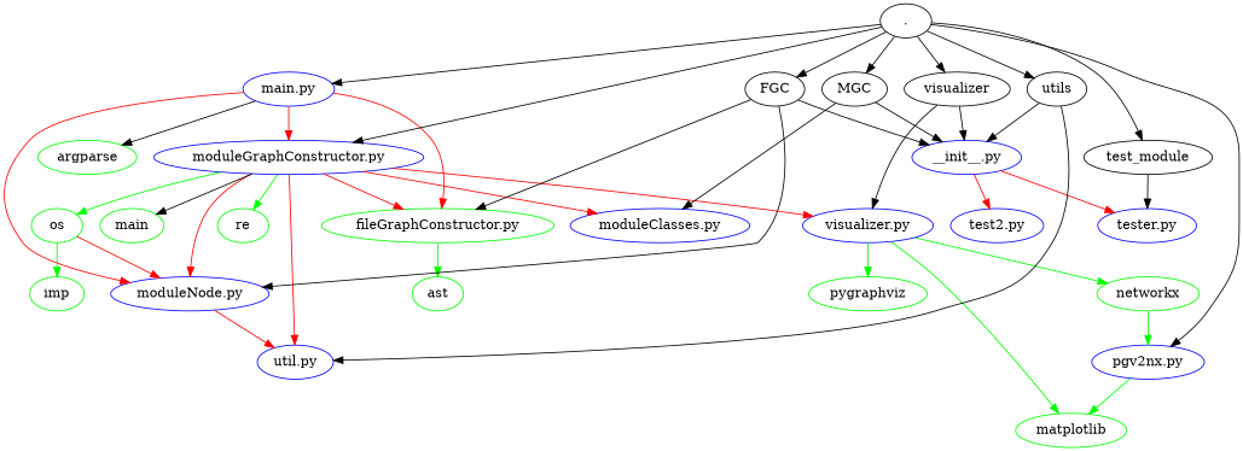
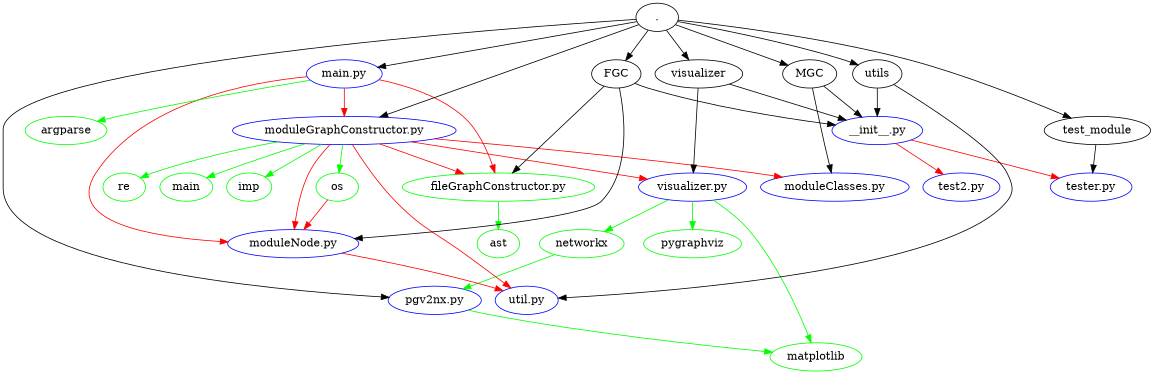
  digraph {
    node [color=green]
    networkx [height=0.5 width=1.2085]
    "pgv2nx.py" [color=blue height=0.5 width=1.3248]
    matplotlib [height=0.5 width=1.2906]
    os [height=0.5 width=0.75]
    "moduleNode.py" [color=blue height=0.5 width=1.8567]
    "moduleGraphConstructor.py" [color=blue height=0.5 width=3.085]
    "moduleClasses.py" [color=blue height=0.5 width=2.0616]
    "fileGraphConstructor.py" [height=0.5 width=2.6621]
    "visualizer.py" [color=blue height=0.5 width=1.5293]
    re [height=0.5 width=0.75]
    "util.py" [color=blue height=0.5 width=0.91539]
    n12 [height=0.5 label=main width=0.75]
    imp [height=0.5 width=0.75]
    ast [height=0.5 width=0.75]
    pygraphviz [height=0.5 width=1.3858]
    argparse [height=0.5 width=1.1084]
    "main.py" [color=blue height=0.5 width=1.079]
    "__init__.py" [color=blue height=0.5 width=1.4067]
    "tester.py" [color=blue height=0.5 width=1.1063]
    "test2.py" [color=blue height=0.5 width=1.0518]
    "." [color=black height=0.5 width=0.75]
    test_module [color=black height=0.5 width=1.4815]
    MGC [color=black height=0.5 width=0.84042]
    utils [color=black height=0.5 width=0.75]
    FGC [color=black height=0.5 width=0.75861]
    visualizer [color=black height=0.5 width=1.2356]
    networkx -> "pgv2nx.py" [color=green]
    "pgv2nx.py" -> matplotlib [color=green]
    os -> "moduleNode.py" [color=red]
    "moduleNode.py" -> "util.py" [color=red]
    "moduleGraphConstructor.py" -> os [color=green]
    "moduleGraphConstructor.py" -> "moduleNode.py" [color=red]
    "moduleGraphConstructor.py" -> "moduleClasses.py" [color=red]
    "moduleGraphConstructor.py" -> "fileGraphConstructor.py" [color=red]
    "moduleGraphConstructor.py" -> "visualizer.py" [color=red]
    "moduleGraphConstructor.py" -> re [color=green]
    "moduleGraphConstructor.py" -> "util.py" [color=red]
-   "moduleGraphConstructor.py" -> n12 [color=black]
-   os -> imp [color=green]
+   "moduleGraphConstructor.py" -> n12 [color=green]
+   "moduleGraphConstructor.py" -> imp [color=green]
    "fileGraphConstructor.py" -> ast [color=green]
    "visualizer.py" -> networkx [color=green]
    "visualizer.py" -> matplotlib [color=green]
    "visualizer.py" -> pygraphviz [color=green]
    "main.py" -> "moduleNode.py" [color=red]
    "main.py" -> "moduleGraphConstructor.py" [color=red]
    "main.py" -> "fileGraphConstructor.py" [color=red]
-   "main.py" -> argparse [color=black]
+   "main.py" -> argparse [color=green]
    "__init__.py" -> "tester.py" [color=red]
    "__init__.py" -> "test2.py" [color=red]
    "." -> "pgv2nx.py"
    "." -> "moduleGraphConstructor.py"
    "." -> "main.py"
    "." -> test_module
    "." -> MGC
    "." -> utils
    "." -> FGC
    "." -> visualizer
    test_module -> "tester.py"
    MGC -> "moduleClasses.py"
    MGC -> "__init__.py"
    utils -> "util.py"
    utils -> "__init__.py"
    FGC -> "moduleNode.py"
    FGC -> "fileGraphConstructor.py"
    FGC -> "__init__.py"
    visualizer -> "visualizer.py"
    visualizer -> "__init__.py"
  }
